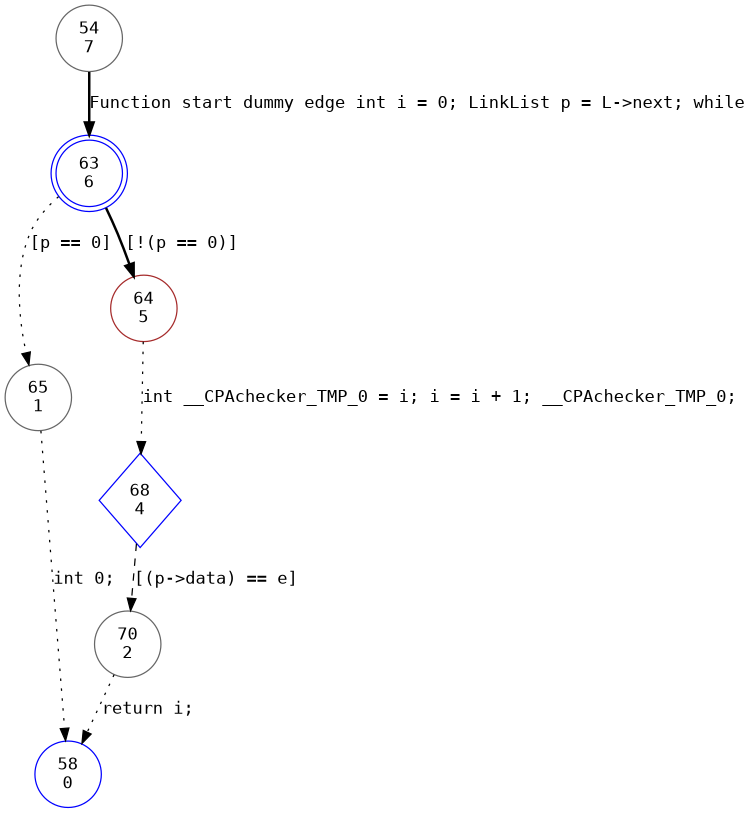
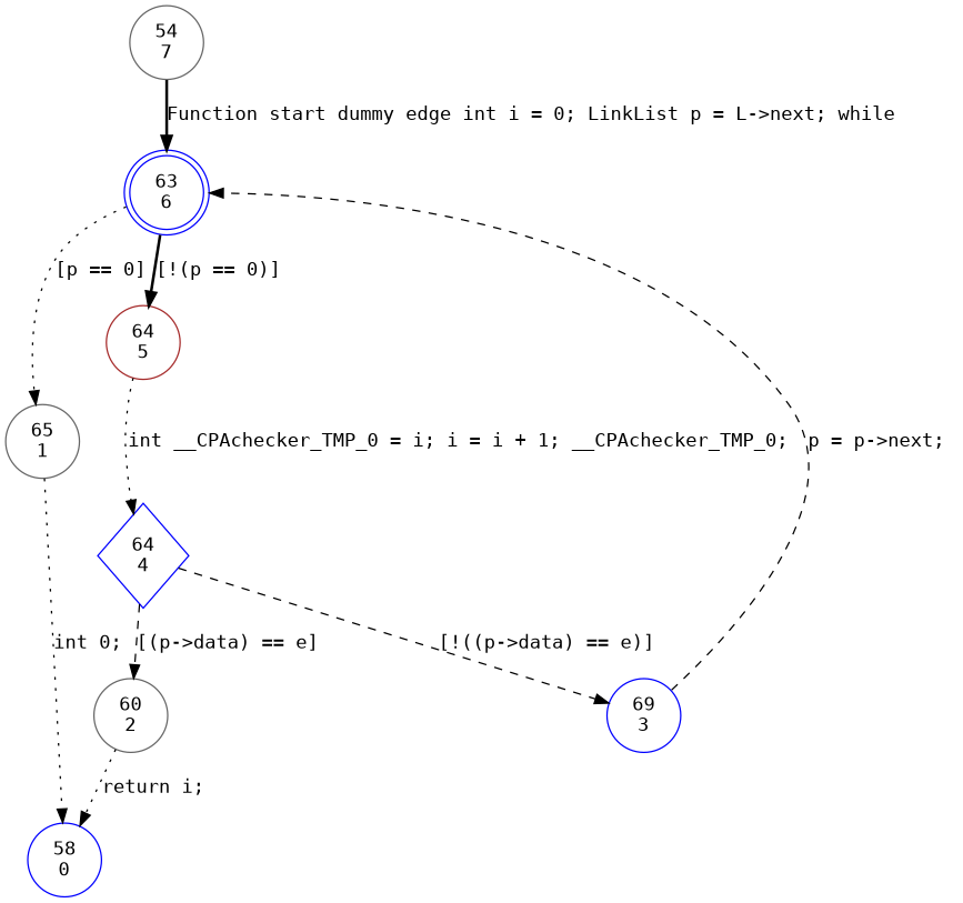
  digraph {
    fontname="DejaVu Sans Mono"
    node [color=blue fontname="DejaVu Sans Mono" shape=circle]
    edge [fontname="DejaVu Sans Mono" style=dotted]
    n1 [color=gray40 label="54\n7"]
    n2 [label="63\n6" shape=doublecircle]
    n3 [color=gray40 label="65\n1"]
    n4 [color=brown label="64\n5"]
    n5 [label="58\n0"]
-   n6 [label="68\n4" shape=diamond]
-   n7 [color=gray40 label="70\n2"]
+   n6 [label="64\n4" shape=diamond]
+   n7 [color=gray40 label="60\n2"]
+   n8 [label="69\n3"]
    n1 -> n2 [label="Function start dummy edge int i = 0; LinkList p = L->next; while" style=bold]
    n2 -> n3 [label="[p == 0]"]
    n2 -> n4 [label="[!(p == 0)]" style=bold]
    n3 -> n5 [label="int 0;"]
    n4 -> n6 [label="int __CPAchecker_TMP_0 = i; i = i + 1; __CPAchecker_TMP_0;"]
    n6 -> n7 [label="[(p->data) == e]" style=dashed]
+   n6 -> n8 [label="[!((p->data) == e)]" style=dashed]
    n7 -> n5 [label="return i;"]
+   n8 -> n2 [label="p = p->next; " style=dashed]
  }
